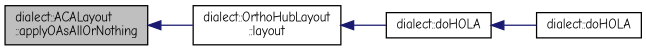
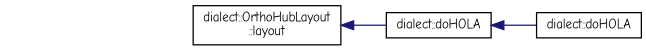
  digraph {
    rankdir=LR
    fontname="Comic Neue"
    node [color=black fillcolor=white fontname="Comic Neue" fontsize=10 shape=record style=filled]
    edge [color=midnightblue dir=back fontname="Comic Neue" fontsize=10 labelfontname=Helvetica labelfontsize=10 style=solid]
-   n1 [fillcolor=grey75 fontcolor=black height=0.2 label="dialect::ACALayout\l::applyOAsAllOrNothing" width=0.4]
    n2 [height=0.2 label="dialect::OrthoHubLayout\l::layout" width=0.4]
    n3 [height=0.2 label="dialect::doHOLA" width=0.4]
    n4 [height=0.2 label="dialect::doHOLA" width=0.4]
-   n1 -> n2
    n2 -> n3
    n3 -> n4
  }
